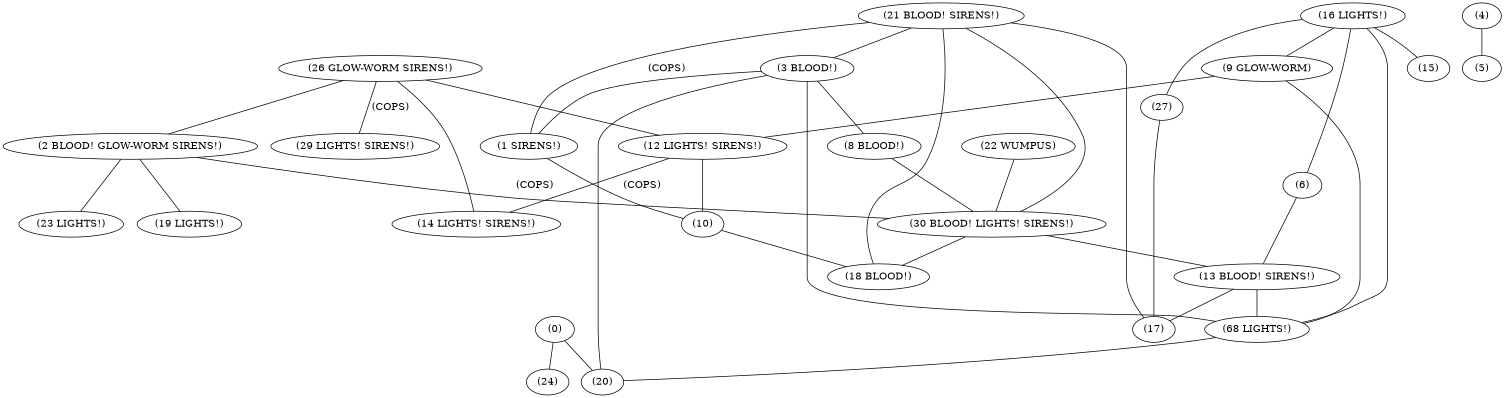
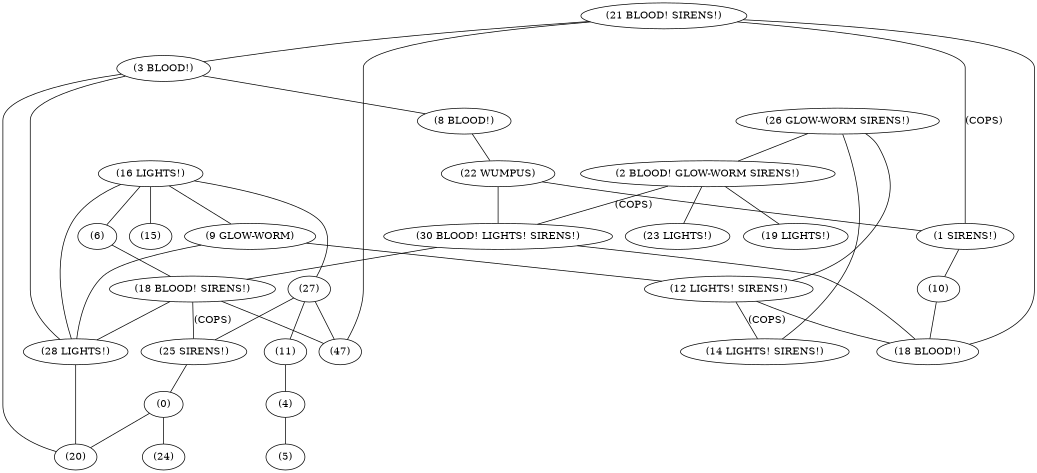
  graph {
    n1 [label="(1 SIRENS!)"]
    n2 [label="(10)"]
    n3 [label="(18 BLOOD!)"]
    n4 [label="(2 BLOOD! GLOW-WORM SIRENS!)"]
    n5 [label="(19 LIGHTS!)"]
    n6 [label="(23 LIGHTS!)"]
    n7 [label="(30 BLOOD! LIGHTS! SIRENS!)"]
-   n8 [label="(13 BLOOD! SIRENS!)"]
+   n8 [label="(18 BLOOD! SIRENS!)"]
    n9 [label="(3 BLOOD!)"]
    n10 [label="(8 BLOOD!)"]
    n11 [label="(20)"]
-   n12 [label="(68 LIGHTS!)"]
+   n12 [label="(28 LIGHTS!)"]
    n13 [label="(22 WUMPUS)"]
    n14 [label="(4)"]
    n15 [label="(5)"]
    n16 [label="(6)"]
-   n17 [label="(17)"]
+   n17 [label="(47)"]
+   n18 [label="(25 SIRENS!)"]
    n19 [label="(0)"]
    n20 [label="(24)"]
    n21 [label="(9 GLOW-WORM)"]
    n22 [label="(12 LIGHTS! SIRENS!)"]
    n23 [label="(14 LIGHTS! SIRENS!)"]
+   n24 [label="(11)"]
    n25 [label="(15)"]
    n26 [label="(16 LIGHTS!)"]
    n27 [label="(27)"]
    n28 [label="(21 BLOOD! SIRENS!)"]
    n29 [label="(26 GLOW-WORM SIRENS!)"]
-   n30 [label="(29 LIGHTS! SIRENS!)"]
    n1 -- n2
    n2 -- n3
    n4 -- n5
    n4 -- n6
    n4 -- n7 [label="(COPS)"]
    n7 -- n3
    n7 -- n8
    n8 -- n12
    n8 -- n17
-   n9 -- n1
+   n8 -- n18 [label="(COPS)"]
+   n13 -- n1
    n9 -- n10
    n9 -- n11
    n9 -- n12
-   n10 -- n7
+   n10 -- n13
    n12 -- n11
    n13 -- n7
    n14 -- n15
    n16 -- n8
+   n18 -- n19
    n19 -- n11
    n19 -- n20
    n21 -- n12
    n21 -- n22
-   n22 -- n2
+   n22 -- n3
    n22 -- n23 [label="(COPS)"]
+   n24 -- n14
    n26 -- n12
    n26 -- n16
    n26 -- n21
    n26 -- n25
    n26 -- n27
    n27 -- n17
+   n27 -- n18
+   n27 -- n24
    n28 -- n1 [label="(COPS)"]
    n28 -- n3
-   n28 -- n7
    n28 -- n9
    n28 -- n17
    n29 -- n4
    n29 -- n22
    n29 -- n23
-   n29 -- n30 [label="(COPS)"]
  }
